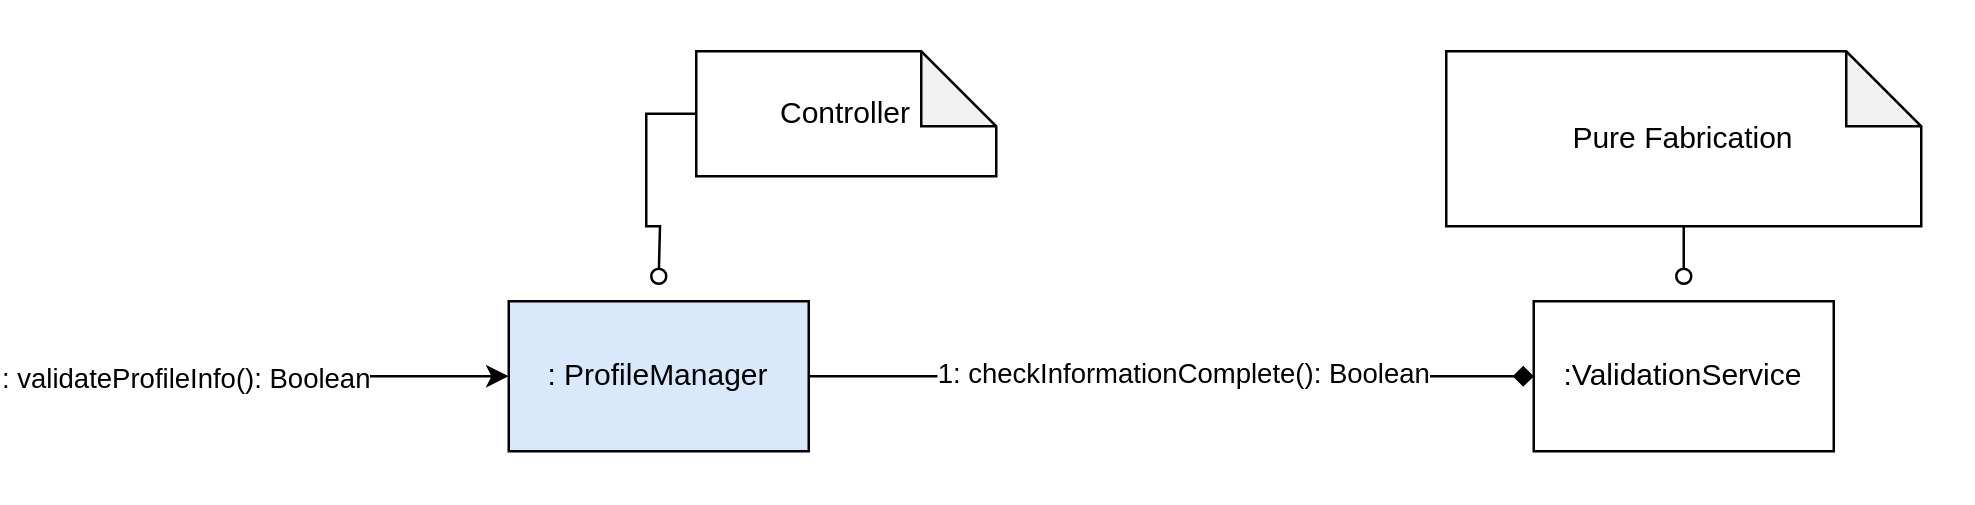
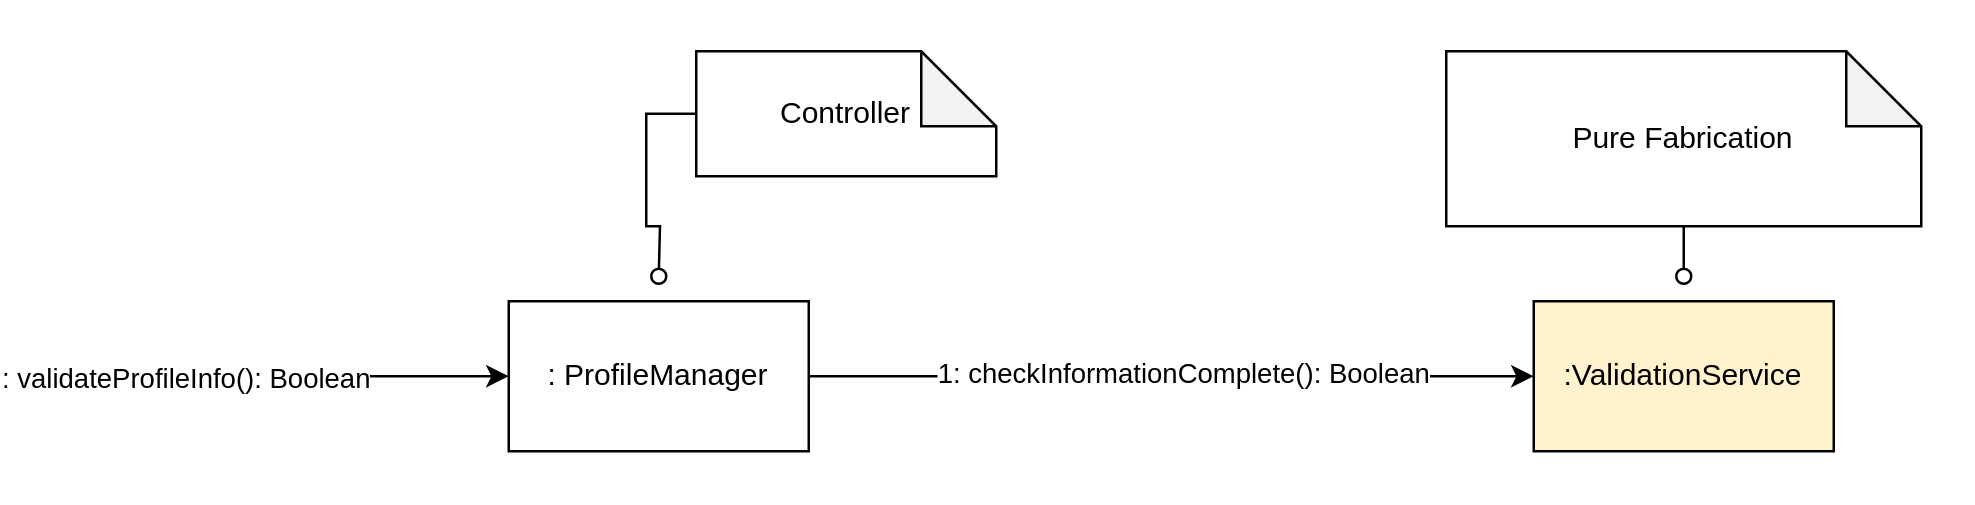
  <mxCell id="0" />
  <mxCell id="1" parent="0" />
- <mxCell id="2" value="" style="edgeStyle=orthogonalEdgeStyle;rounded=0;orthogonalLoop=1;jettySize=auto;html=1;endArrow=diamond;" edge="1" parent="1" source="6" target="7"><mxGeometry relative="1" as="geometry" /></mxCell>
+ <mxCell id="2" value="" style="edgeStyle=orthogonalEdgeStyle;rounded=0;orthogonalLoop=1;jettySize=auto;html=1;" edge="1" parent="1" source="6" target="7"><mxGeometry relative="1" as="geometry" /></mxCell>
  <mxCell id="3" value="1: checkInformationComplete(): Boolean" style="edgeLabel;html=1;align=center;verticalAlign=middle;resizable=0;points=[];" vertex="1" connectable="0" parent="2"><mxGeometry x="0.027" y="2" relative="1" as="geometry"><mxPoint as="offset" /></mxGeometry></mxCell>
  <mxCell id="4" style="edgeStyle=orthogonalEdgeStyle;rounded=0;orthogonalLoop=1;jettySize=auto;html=1;startArrow=classic;startFill=1;endArrow=none;endFill=0;" edge="1" parent="1" source="6"><mxGeometry relative="1" as="geometry"><mxPoint x="20" y="150" as="targetPoint" /></mxGeometry></mxCell>
  <mxCell id="5" value=": validateProfileInfo(): Boolean" style="edgeLabel;html=1;align=center;verticalAlign=middle;resizable=0;points=[];" vertex="1" connectable="0" parent="4"><mxGeometry x="-0.035" y="-2" relative="1" as="geometry"><mxPoint x="-67" y="2" as="offset" /></mxGeometry></mxCell>
- <mxCell id="6" value=": ProfileManager" style="rounded=0;whiteSpace=wrap;html=1;fillColor=#dae8fc;" vertex="1" parent="1"><mxGeometry x="150" y="120" width="120" height="60" as="geometry" /></mxCell>
- <mxCell id="7" value=":ValidationService" style="whiteSpace=wrap;html=1;rounded=0;" vertex="1" parent="1"><mxGeometry x="560" y="120" width="120" height="60" as="geometry" /></mxCell>
+ <mxCell id="6" value=": ProfileManager" style="rounded=0;whiteSpace=wrap;html=1;" vertex="1" parent="1"><mxGeometry x="150" y="120" width="120" height="60" as="geometry" /></mxCell>
+ <mxCell id="7" value=":ValidationService" style="whiteSpace=wrap;html=1;rounded=0;fillColor=#fff2cc;" vertex="1" parent="1"><mxGeometry x="560" y="120" width="120" height="60" as="geometry" /></mxCell>
  <mxCell id="8" style="edgeStyle=orthogonalEdgeStyle;rounded=0;orthogonalLoop=1;jettySize=auto;html=1;endArrow=oval;endFill=0;" edge="1" parent="1" source="9"><mxGeometry relative="1" as="geometry"><mxPoint x="210" y="110" as="targetPoint" /></mxGeometry></mxCell>
  <mxCell id="9" value="Controller" style="shape=note;whiteSpace=wrap;html=1;backgroundOutline=1;darkOpacity=0.05;" vertex="1" parent="1"><mxGeometry x="225" y="20" width="120" height="50" as="geometry" /></mxCell>
  <mxCell id="10" style="edgeStyle=orthogonalEdgeStyle;rounded=0;orthogonalLoop=1;jettySize=auto;html=1;endArrow=oval;endFill=0;" edge="1" parent="1" source="11"><mxGeometry relative="1" as="geometry"><mxPoint x="620" y="110" as="targetPoint" /></mxGeometry></mxCell>
  <mxCell id="11" value="Pure Fabrication" style="shape=note;whiteSpace=wrap;html=1;backgroundOutline=1;darkOpacity=0.05;" vertex="1" parent="1"><mxGeometry x="525" y="20" width="190" height="70" as="geometry" /></mxCell>
